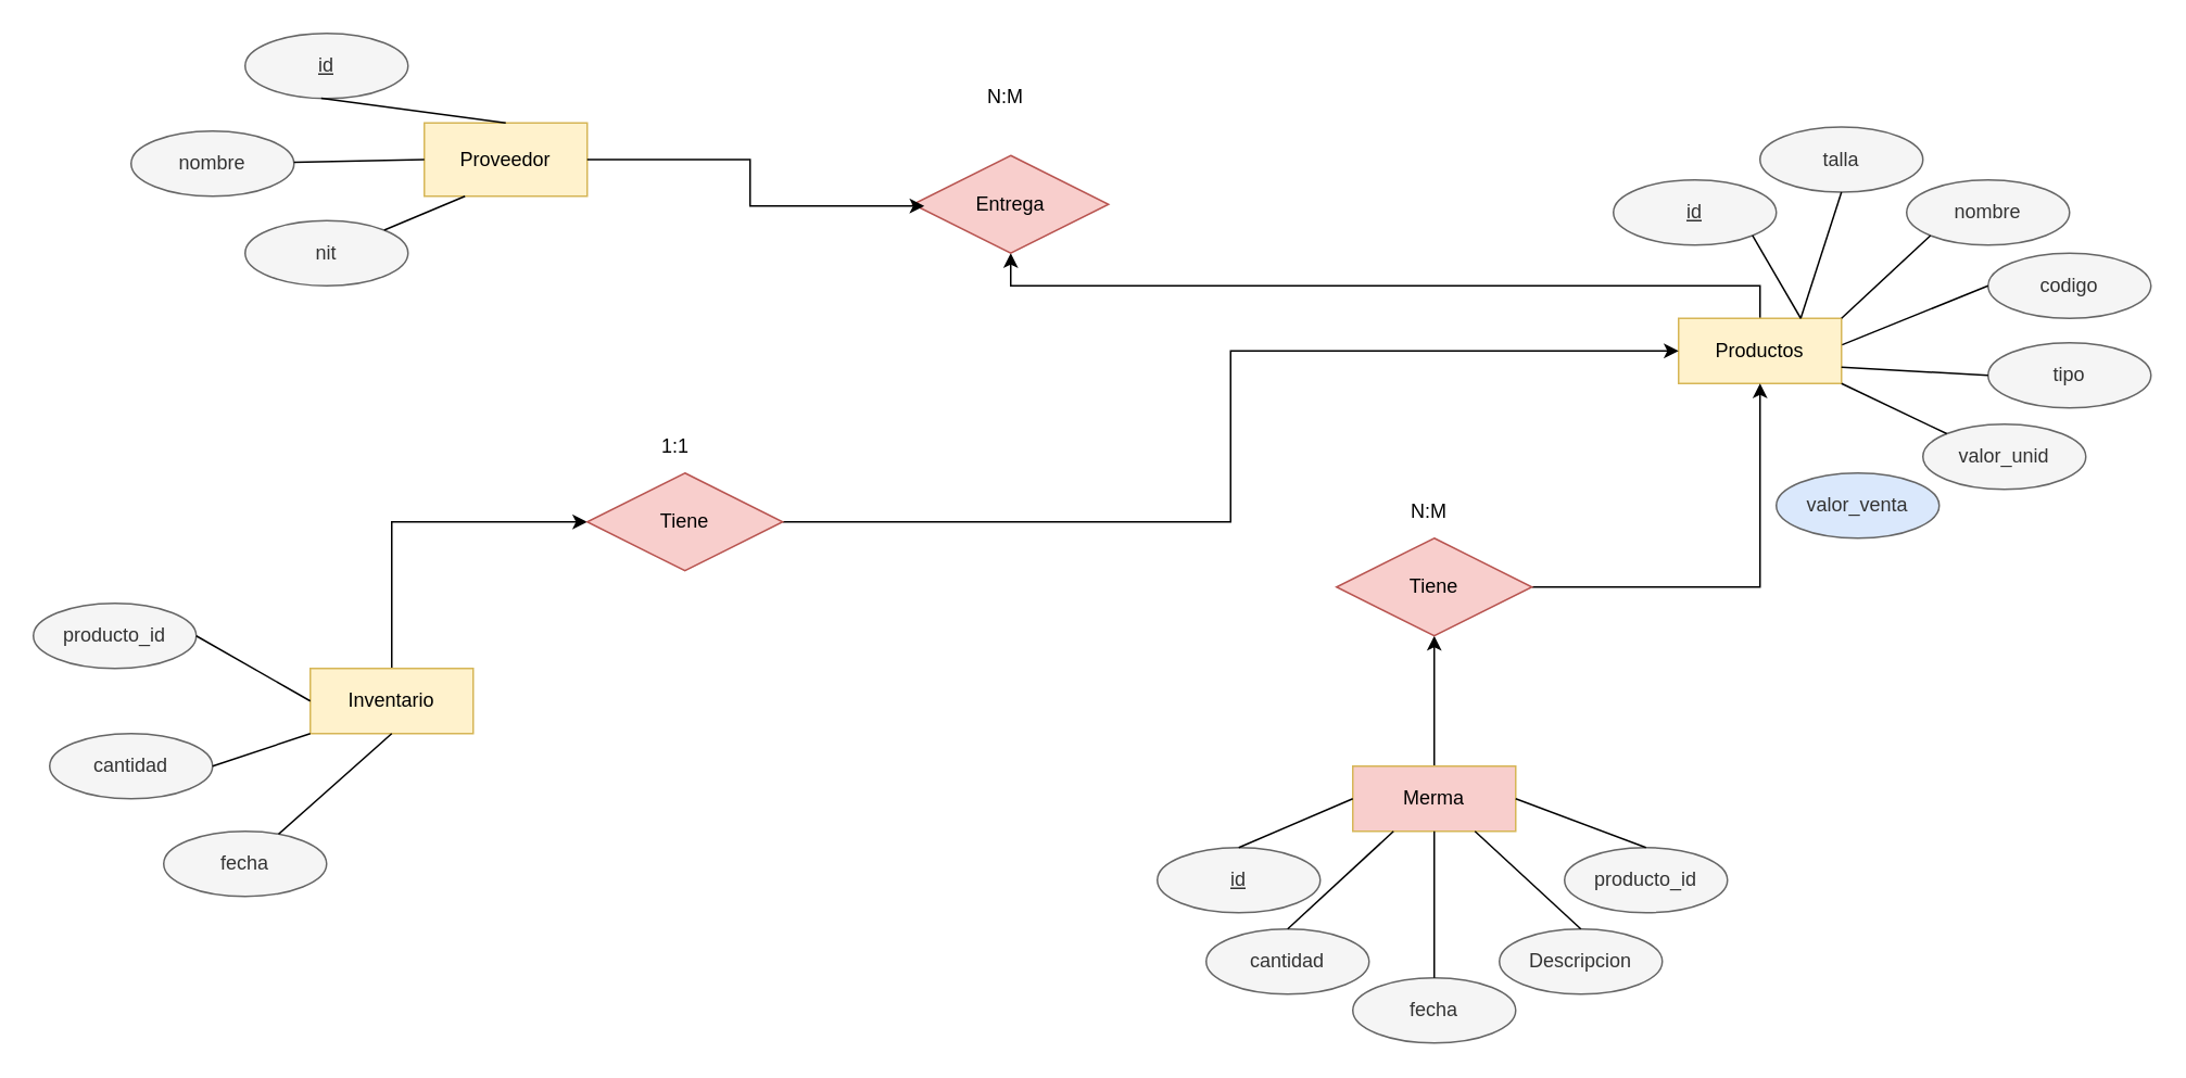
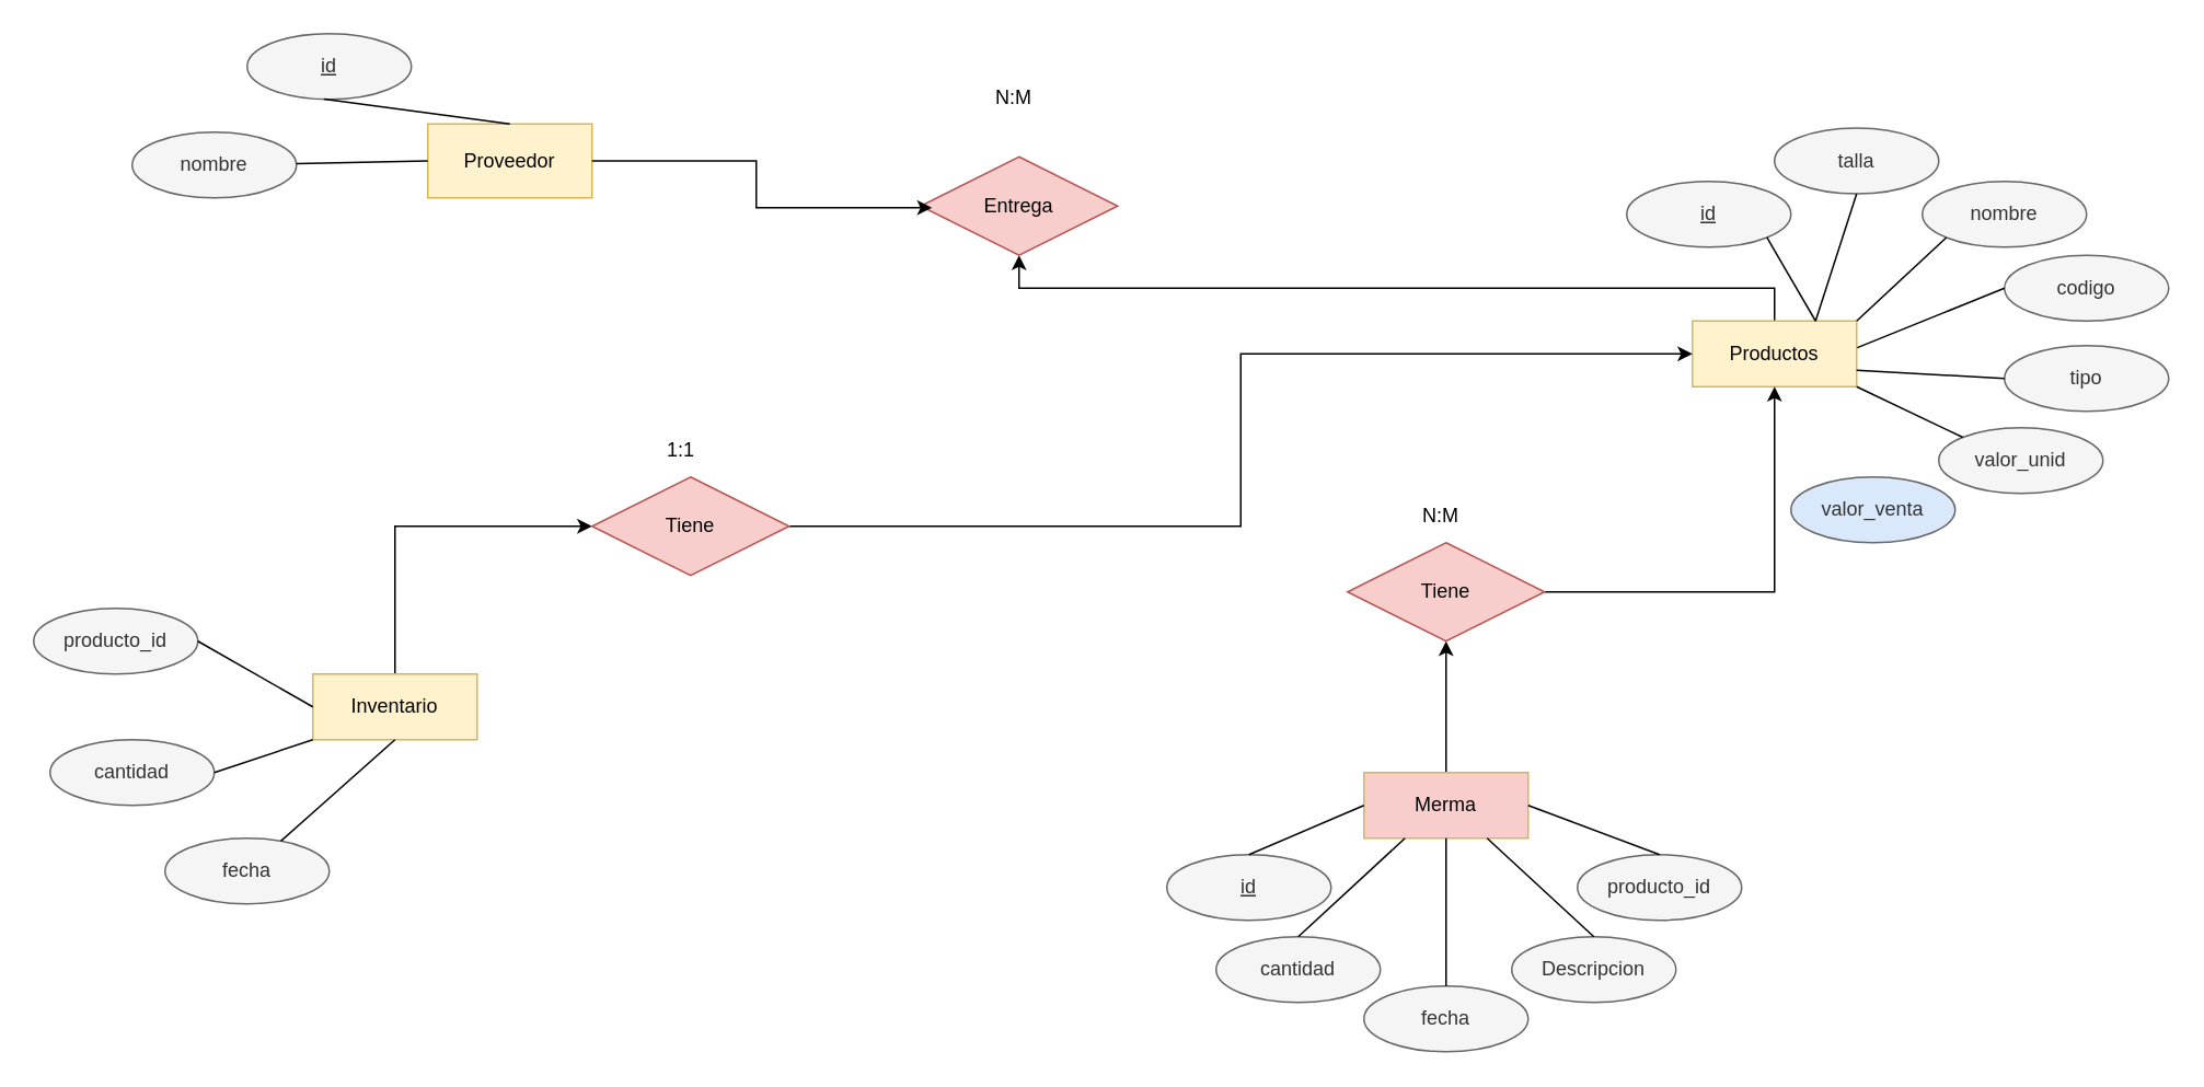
  <mxCell id="0" />
  <mxCell id="1" parent="0" />
  <mxCell id="2" style="edgeStyle=orthogonalEdgeStyle;rounded=0;orthogonalLoop=1;jettySize=auto;html=1;exitX=0.5;exitY=0;exitDx=0;exitDy=0;entryX=0;entryY=0.5;entryDx=0;entryDy=0;" parent="1" source="3" target="27" edge="1"><mxGeometry relative="1" as="geometry" /></mxCell>
  <mxCell id="3" value="Inventario" style="whiteSpace=wrap;html=1;align=center;fillColor=#fff2cc;strokeColor=#d6b656;" parent="1" vertex="1"><mxGeometry x="190" y="410" width="100" height="40" as="geometry" /></mxCell>
  <mxCell id="4" style="edgeStyle=orthogonalEdgeStyle;rounded=0;orthogonalLoop=1;jettySize=auto;html=1;exitX=0.5;exitY=0;exitDx=0;exitDy=0;entryX=0.5;entryY=1;entryDx=0;entryDy=0;" parent="1" source="5" target="25" edge="1"><mxGeometry relative="1" as="geometry" /></mxCell>
  <mxCell id="5" value="Productos" style="whiteSpace=wrap;html=1;align=center;fillColor=#fff2cc;strokeColor=#d6b656;" parent="1" vertex="1"><mxGeometry x="1030" y="195" width="100" height="40" as="geometry" /></mxCell>
  <mxCell id="6" style="edgeStyle=orthogonalEdgeStyle;rounded=0;orthogonalLoop=1;jettySize=auto;html=1;exitX=0.5;exitY=0;exitDx=0;exitDy=0;entryX=0.5;entryY=1;entryDx=0;entryDy=0;" parent="1" source="7" target="30" edge="1"><mxGeometry relative="1" as="geometry" /></mxCell>
  <mxCell id="7" value="Merma" style="whiteSpace=wrap;html=1;align=center;fillColor=#f8cecc;strokeColor=#d6b656;" parent="1" vertex="1"><mxGeometry x="830" y="470" width="100" height="40" as="geometry" /></mxCell>
  <mxCell id="8" value="Proveedor" style="whiteSpace=wrap;html=1;align=center;fillColor=#fff2cc;strokeColor=#d6b656;" parent="1" vertex="1"><mxGeometry x="260" y="75" width="100" height="45" as="geometry" /></mxCell>
  <mxCell id="9" value="&lt;u&gt;id&lt;/u&gt;" style="ellipse;whiteSpace=wrap;html=1;align=center;fillColor=#f5f5f5;fontColor=#333333;strokeColor=#666666;" parent="1" vertex="1"><mxGeometry x="150" y="20" width="100" height="40" as="geometry" /></mxCell>
  <mxCell id="10" value="&lt;u&gt;id&lt;/u&gt;" style="ellipse;whiteSpace=wrap;html=1;align=center;fillColor=#f5f5f5;fontColor=#333333;strokeColor=#666666;" parent="1" vertex="1"><mxGeometry x="990" y="110" width="100" height="40" as="geometry" /></mxCell>
  <mxCell id="11" value="&lt;u&gt;id&lt;/u&gt;" style="ellipse;whiteSpace=wrap;html=1;align=center;fillColor=#f5f5f5;fontColor=#333333;strokeColor=#666666;" parent="1" vertex="1"><mxGeometry x="710" y="520" width="100" height="40" as="geometry" /></mxCell>
  <mxCell id="12" value="nombre" style="ellipse;whiteSpace=wrap;html=1;align=center;fillColor=#f5f5f5;fontColor=#333333;strokeColor=#666666;" parent="1" vertex="1"><mxGeometry x="80" y="80" width="100" height="40" as="geometry" /></mxCell>
- <mxCell id="13" value="nit" style="ellipse;whiteSpace=wrap;html=1;align=center;fillColor=#f5f5f5;fontColor=#333333;strokeColor=#666666;" parent="1" vertex="1"><mxGeometry x="150" y="135" width="100" height="40" as="geometry" /></mxCell>
  <mxCell id="14" value="nombre" style="ellipse;whiteSpace=wrap;html=1;align=center;fillColor=#f5f5f5;fontColor=#333333;strokeColor=#666666;" parent="1" vertex="1"><mxGeometry x="1170" y="110" width="100" height="40" as="geometry" /></mxCell>
  <mxCell id="15" value="codigo" style="ellipse;whiteSpace=wrap;html=1;align=center;fillColor=#f5f5f5;fontColor=#333333;strokeColor=#666666;" parent="1" vertex="1"><mxGeometry x="1220" y="155" width="100" height="40" as="geometry" /></mxCell>
  <mxCell id="16" value="tipo" style="ellipse;whiteSpace=wrap;html=1;align=center;fillColor=#f5f5f5;fontColor=#333333;strokeColor=#666666;" parent="1" vertex="1"><mxGeometry x="1220" y="210" width="100" height="40" as="geometry" /></mxCell>
  <mxCell id="17" value="valor_unid" style="ellipse;whiteSpace=wrap;html=1;align=center;fillColor=#f5f5f5;fontColor=#333333;strokeColor=#666666;" parent="1" vertex="1"><mxGeometry x="1180" y="260" width="100" height="40" as="geometry" /></mxCell>
  <mxCell id="18" value="valor_venta" style="ellipse;whiteSpace=wrap;html=1;align=center;fillColor=#dae8fc;fontColor=#333333;strokeColor=#666666;" parent="1" vertex="1"><mxGeometry x="1090" y="290" width="100" height="40" as="geometry" /></mxCell>
  <mxCell id="19" value="producto_id" style="ellipse;whiteSpace=wrap;html=1;align=center;fillColor=#f5f5f5;fontColor=#333333;strokeColor=#666666;" parent="1" vertex="1"><mxGeometry x="20" y="370" width="100" height="40" as="geometry" /></mxCell>
  <mxCell id="20" value="cantidad" style="ellipse;whiteSpace=wrap;html=1;align=center;fillColor=#f5f5f5;fontColor=#333333;strokeColor=#666666;" parent="1" vertex="1"><mxGeometry x="30" y="450" width="100" height="40" as="geometry" /></mxCell>
  <mxCell id="21" value="fecha" style="ellipse;whiteSpace=wrap;html=1;align=center;fillColor=#f5f5f5;fontColor=#333333;strokeColor=#666666;" parent="1" vertex="1"><mxGeometry x="100" y="510" width="100" height="40" as="geometry" /></mxCell>
  <mxCell id="22" value="Descripcion" style="ellipse;whiteSpace=wrap;html=1;align=center;fillColor=#f5f5f5;fontColor=#333333;strokeColor=#666666;" parent="1" vertex="1"><mxGeometry x="920" y="570" width="100" height="40" as="geometry" /></mxCell>
  <mxCell id="23" value="producto_id" style="ellipse;whiteSpace=wrap;html=1;align=center;fillColor=#f5f5f5;fontColor=#333333;strokeColor=#666666;" parent="1" vertex="1"><mxGeometry x="960" y="520" width="100" height="40" as="geometry" /></mxCell>
  <mxCell id="24" value="cantidad" style="ellipse;whiteSpace=wrap;html=1;align=center;fillColor=#f5f5f5;fontColor=#333333;strokeColor=#666666;" parent="1" vertex="1"><mxGeometry x="740" y="570" width="100" height="40" as="geometry" /></mxCell>
  <mxCell id="25" value="Entrega" style="shape=rhombus;perimeter=rhombusPerimeter;whiteSpace=wrap;html=1;align=center;fillColor=#f8cecc;strokeColor=#b85450;" parent="1" vertex="1"><mxGeometry x="560" y="95" width="120" height="60" as="geometry" /></mxCell>
  <mxCell id="26" style="edgeStyle=orthogonalEdgeStyle;rounded=0;orthogonalLoop=1;jettySize=auto;html=1;exitX=1;exitY=0.5;exitDx=0;exitDy=0;entryX=0;entryY=0.5;entryDx=0;entryDy=0;" parent="1" source="27" target="5" edge="1"><mxGeometry relative="1" as="geometry" /></mxCell>
  <mxCell id="27" value="Tiene" style="shape=rhombus;perimeter=rhombusPerimeter;whiteSpace=wrap;html=1;align=center;fillColor=#f8cecc;strokeColor=#b85450;" parent="1" vertex="1"><mxGeometry x="360" y="290" width="120" height="60" as="geometry" /></mxCell>
  <mxCell id="28" style="edgeStyle=orthogonalEdgeStyle;rounded=0;orthogonalLoop=1;jettySize=auto;html=1;exitX=1;exitY=0.5;exitDx=0;exitDy=0;entryX=0.058;entryY=0.517;entryDx=0;entryDy=0;entryPerimeter=0;" parent="1" source="8" target="25" edge="1"><mxGeometry relative="1" as="geometry" /></mxCell>
  <mxCell id="29" style="edgeStyle=orthogonalEdgeStyle;rounded=0;orthogonalLoop=1;jettySize=auto;html=1;exitX=1;exitY=0.5;exitDx=0;exitDy=0;entryX=0.5;entryY=1;entryDx=0;entryDy=0;" parent="1" source="30" target="5" edge="1"><mxGeometry relative="1" as="geometry" /></mxCell>
  <mxCell id="30" value="Tiene" style="shape=rhombus;perimeter=rhombusPerimeter;whiteSpace=wrap;html=1;align=center;fillColor=#f8cecc;strokeColor=#b85450;" parent="1" vertex="1"><mxGeometry x="820" y="330" width="120" height="60" as="geometry" /></mxCell>
  <mxCell id="31" value="" style="endArrow=none;html=1;rounded=0;entryX=0.5;entryY=1;entryDx=0;entryDy=0;" parent="1" source="21" target="3" edge="1"><mxGeometry relative="1" as="geometry"><mxPoint x="260" y="500" as="sourcePoint" /><mxPoint x="420" y="500" as="targetPoint" /></mxGeometry></mxCell>
  <mxCell id="32" value="" style="endArrow=none;html=1;rounded=0;entryX=0;entryY=1;entryDx=0;entryDy=0;exitX=1;exitY=0.5;exitDx=0;exitDy=0;" parent="1" source="20" target="3" edge="1"><mxGeometry relative="1" as="geometry"><mxPoint x="300" y="530" as="sourcePoint" /><mxPoint x="460" y="530" as="targetPoint" /></mxGeometry></mxCell>
  <mxCell id="33" value="" style="endArrow=none;html=1;rounded=0;entryX=1;entryY=0.5;entryDx=0;entryDy=0;exitX=0;exitY=0.5;exitDx=0;exitDy=0;" parent="1" source="3" target="19" edge="1"><mxGeometry relative="1" as="geometry"><mxPoint x="360" y="530" as="sourcePoint" /><mxPoint x="520" y="530" as="targetPoint" /></mxGeometry></mxCell>
- <mxCell id="34" value="" style="endArrow=none;html=1;rounded=0;entryX=0.25;entryY=1;entryDx=0;entryDy=0;exitX=1;exitY=0;exitDx=0;exitDy=0;" parent="1" source="13" target="8" edge="1"><mxGeometry relative="1" as="geometry"><mxPoint x="200" y="200" as="sourcePoint" /><mxPoint x="360" y="200" as="targetPoint" /></mxGeometry></mxCell>
  <mxCell id="35" value="" style="endArrow=none;html=1;rounded=0;entryX=0;entryY=0.5;entryDx=0;entryDy=0;" parent="1" source="12" target="8" edge="1"><mxGeometry relative="1" as="geometry"><mxPoint x="150" y="210" as="sourcePoint" /><mxPoint x="310" y="210" as="targetPoint" /></mxGeometry></mxCell>
  <mxCell id="36" value="" style="endArrow=none;html=1;rounded=0;entryX=0.5;entryY=0;entryDx=0;entryDy=0;exitX=0.467;exitY=0.996;exitDx=0;exitDy=0;exitPerimeter=0;" parent="1" source="9" target="8" edge="1"><mxGeometry relative="1" as="geometry"><mxPoint x="280" y="0" as="sourcePoint" /><mxPoint x="440" y="0" as="targetPoint" /></mxGeometry></mxCell>
  <mxCell id="37" value="" style="endArrow=none;html=1;rounded=0;entryX=1;entryY=1;entryDx=0;entryDy=0;exitX=0.75;exitY=0;exitDx=0;exitDy=0;" parent="1" source="5" target="10" edge="1"><mxGeometry relative="1" as="geometry"><mxPoint x="960" y="70" as="sourcePoint" /><mxPoint x="1120" y="70" as="targetPoint" /></mxGeometry></mxCell>
  <mxCell id="38" value="" style="endArrow=none;html=1;rounded=0;entryX=0;entryY=1;entryDx=0;entryDy=0;exitX=1;exitY=0;exitDx=0;exitDy=0;" parent="1" source="5" target="14" edge="1"><mxGeometry relative="1" as="geometry"><mxPoint x="890" y="90" as="sourcePoint" /><mxPoint x="1050" y="90" as="targetPoint" /></mxGeometry></mxCell>
  <mxCell id="39" value="" style="endArrow=none;html=1;rounded=0;entryX=0;entryY=0.5;entryDx=0;entryDy=0;exitX=1.004;exitY=0.407;exitDx=0;exitDy=0;exitPerimeter=0;" parent="1" source="5" target="15" edge="1"><mxGeometry relative="1" as="geometry"><mxPoint x="1020" y="400" as="sourcePoint" /><mxPoint x="1180" y="400" as="targetPoint" /></mxGeometry></mxCell>
  <mxCell id="40" value="" style="endArrow=none;html=1;rounded=0;entryX=0;entryY=0.5;entryDx=0;entryDy=0;exitX=1;exitY=0.75;exitDx=0;exitDy=0;" parent="1" source="5" target="16" edge="1"><mxGeometry relative="1" as="geometry"><mxPoint x="1080" y="380" as="sourcePoint" /><mxPoint x="1240" y="380" as="targetPoint" /></mxGeometry></mxCell>
  <mxCell id="41" value="" style="endArrow=none;html=1;rounded=0;entryX=0;entryY=0;entryDx=0;entryDy=0;exitX=1;exitY=1;exitDx=0;exitDy=0;" parent="1" source="5" target="17" edge="1"><mxGeometry relative="1" as="geometry"><mxPoint x="1120" y="360" as="sourcePoint" /><mxPoint x="1280" y="360" as="targetPoint" /></mxGeometry></mxCell>
  <mxCell id="42" value="" style="endArrow=none;html=1;rounded=0;entryX=0;entryY=0.5;entryDx=0;entryDy=0;exitX=0.5;exitY=0;exitDx=0;exitDy=0;" parent="1" source="11" target="7" edge="1"><mxGeometry relative="1" as="geometry"><mxPoint x="620" y="470" as="sourcePoint" /><mxPoint x="780" y="470" as="targetPoint" /></mxGeometry></mxCell>
  <mxCell id="43" value="" style="endArrow=none;html=1;rounded=0;entryX=0.5;entryY=0;entryDx=0;entryDy=0;exitX=1;exitY=0.5;exitDx=0;exitDy=0;" parent="1" source="7" target="23" edge="1"><mxGeometry relative="1" as="geometry"><mxPoint x="600" y="460" as="sourcePoint" /><mxPoint x="760" y="460" as="targetPoint" /></mxGeometry></mxCell>
  <mxCell id="44" value="" style="endArrow=none;html=1;rounded=0;entryX=0.25;entryY=1;entryDx=0;entryDy=0;exitX=0.5;exitY=0;exitDx=0;exitDy=0;" parent="1" source="24" target="7" edge="1"><mxGeometry relative="1" as="geometry"><mxPoint x="510" y="480" as="sourcePoint" /><mxPoint x="670" y="480" as="targetPoint" /></mxGeometry></mxCell>
  <mxCell id="45" value="" style="endArrow=none;html=1;rounded=0;entryX=0.75;entryY=1;entryDx=0;entryDy=0;exitX=0.5;exitY=0;exitDx=0;exitDy=0;" parent="1" source="22" target="7" edge="1"><mxGeometry relative="1" as="geometry"><mxPoint x="590" y="490" as="sourcePoint" /><mxPoint x="750" y="490" as="targetPoint" /></mxGeometry></mxCell>
  <mxCell id="46" value="N:M" style="text;strokeColor=none;fillColor=none;spacingLeft=4;spacingRight=4;overflow=hidden;rotatable=0;points=[[0,0.5],[1,0.5]];portConstraint=eastwest;fontSize=12;whiteSpace=wrap;html=1;" parent="1" vertex="1"><mxGeometry x="860" width="40" height="30" as="geometry" y="300" /></mxCell>
  <mxCell id="47" value="fecha" style="ellipse;whiteSpace=wrap;html=1;align=center;fillColor=#f5f5f5;fontColor=#333333;strokeColor=#666666;" parent="1" vertex="1"><mxGeometry x="830" y="600" width="100" height="40" as="geometry" /></mxCell>
  <mxCell id="48" value="" style="endArrow=none;html=1;rounded=0;entryX=0.5;entryY=1;entryDx=0;entryDy=0;exitX=0.5;exitY=0;exitDx=0;exitDy=0;" parent="1" source="47" target="7" edge="1"><mxGeometry relative="1" as="geometry"><mxPoint x="480" y="580" as="sourcePoint" /><mxPoint x="640" y="580" as="targetPoint" /></mxGeometry></mxCell>
  <mxCell id="49" value="N:M" style="text;strokeColor=none;fillColor=none;spacingLeft=4;spacingRight=4;overflow=hidden;rotatable=0;points=[[0,0.5],[1,0.5]];portConstraint=eastwest;fontSize=12;whiteSpace=wrap;html=1;" parent="1" vertex="1"><mxGeometry x="600" y="45" width="40" height="30" as="geometry" /></mxCell>
  <mxCell id="50" value="1:1" style="text;strokeColor=none;fillColor=none;spacingLeft=4;spacingRight=4;overflow=hidden;rotatable=0;points=[[0,0.5],[1,0.5]];portConstraint=eastwest;fontSize=12;whiteSpace=wrap;html=1;" parent="1" vertex="1"><mxGeometry x="400" y="260" width="40" height="30" as="geometry" /></mxCell>
  <mxCell id="51" value="talla" style="ellipse;whiteSpace=wrap;html=1;align=center;fillColor=#f5f5f5;fontColor=#333333;strokeColor=#666666;" vertex="1" parent="1"><mxGeometry x="1080" y="77.5" width="100" height="40" as="geometry" /></mxCell>
  <mxCell id="52" value="" style="endArrow=none;html=1;rounded=0;entryX=0.5;entryY=1;entryDx=0;entryDy=0;exitX=0.75;exitY=0;exitDx=0;exitDy=0;" edge="1" parent="1" source="5" target="51"><mxGeometry relative="1" as="geometry"><mxPoint x="790" y="60" as="sourcePoint" /><mxPoint x="950" y="60" as="targetPoint" /></mxGeometry></mxCell>
